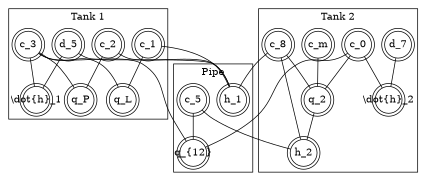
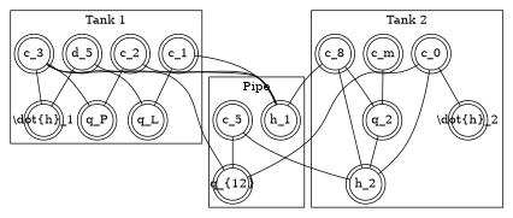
  graph {
    style="rounded corners"
    node [fixedsize=true shape=doublecircle texmode=math]
    h_1 [width=0.4]
    c_5 [width=0.4]
    n3 [label="q_{12}" width=0.4]
    c_1 [width=0.4]
    q_L [width=0.4]
    c_2 [width=0.4]
    q_P [width=0.4]
    c_3 [width=0.4]
    n9 [label="\\dot{h}_1" width=0.4]
    n10 [label=d_5 width=0.4]
    n11 [label="\\dot{h}_2" width=0.4]
    n12 [label=c_0 width=0.4]
    q_2 [width=0.4]
-   d_7 [width=0.4]
    h_2 [width=0.4]
    c_8 [width=0.4]
    c_m [width=0.4]
    subgraph cluster_1 {
      label=Pipe
      h_1
      c_5
      n3
    }
    subgraph cluster_2 {
      label="Tank 1"
      style="red, fill=blue!20,rounded corners"
      c_1
      q_L
      c_2
      q_P
      c_3
      n9
      n10
    }
    subgraph cluster_3 {
      label="Tank 2"
      n11
      n12
      q_2
-     d_7
      h_2
      c_8
      c_m
    }
    c_5 -- n3
    c_5 -- h_2
    c_1 -- h_1
    c_1 -- q_L
    c_2 -- h_1
    c_2 -- q_P
    c_3 -- n3
    c_3 -- q_L
    c_3 -- q_P
    c_3 -- n9
    n10 -- h_1
    n10 -- n9
    n12 -- n3
    n12 -- n11
-   n12 -- q_2
+   n12 -- h_2
    q_2 -- h_2
-   d_7 -- n11
    c_8 -- h_1
    c_8 -- q_2
    c_8 -- h_2
    c_m -- q_2
  }
